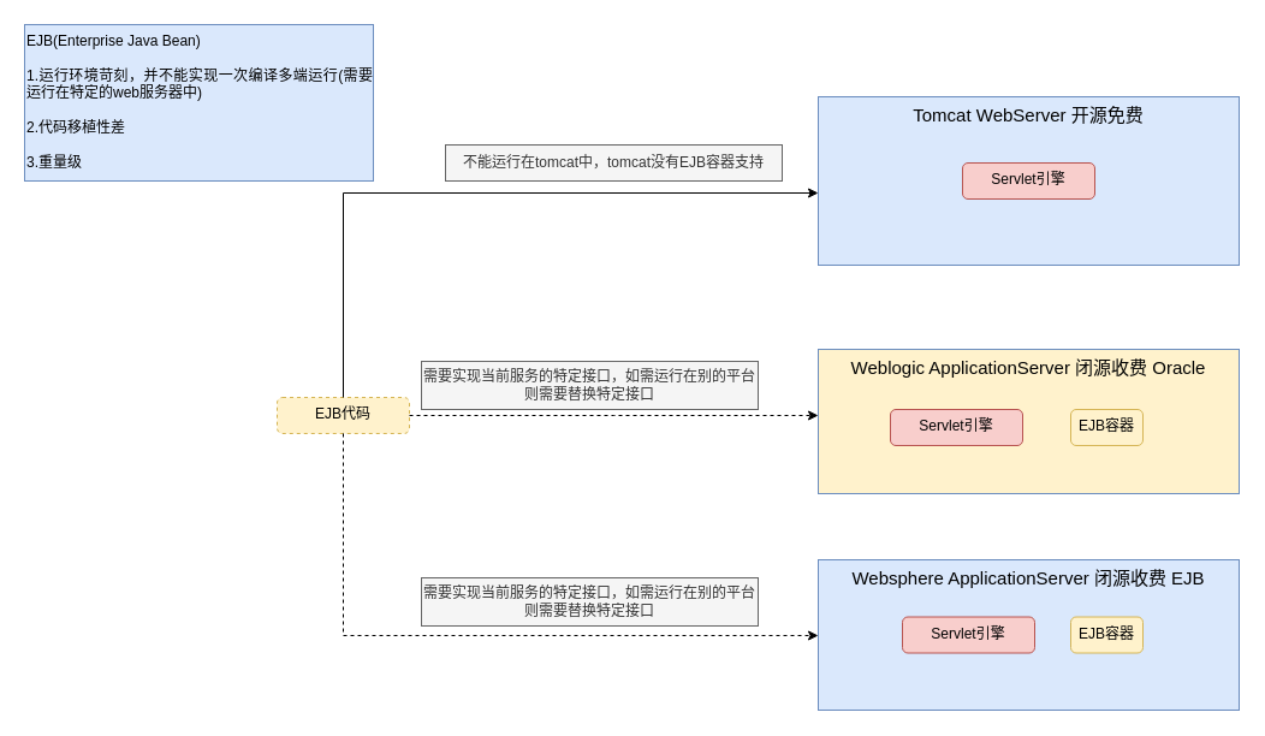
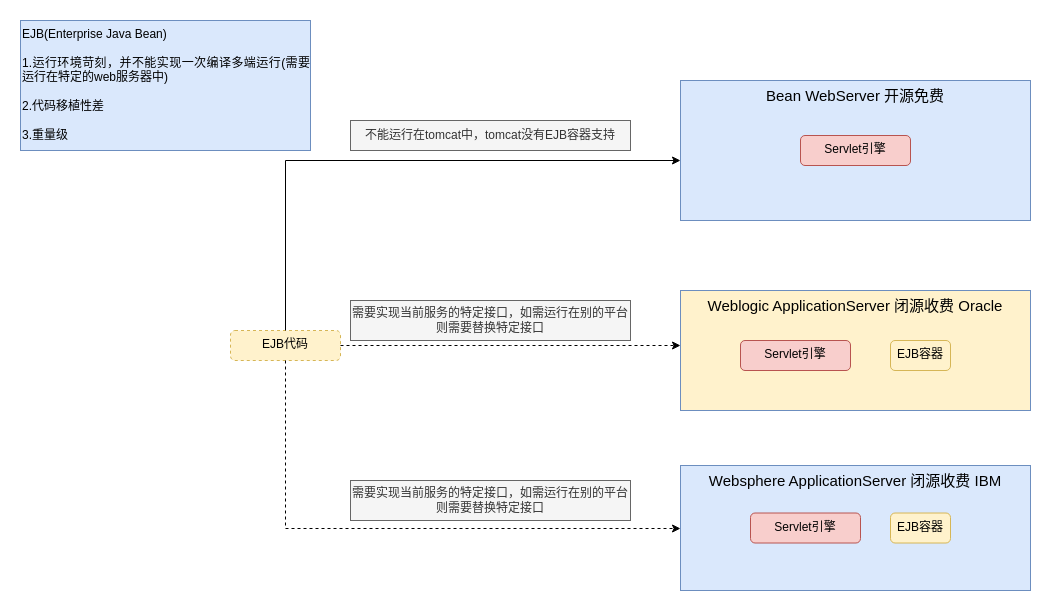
  <mxCell id="0" />
  <mxCell id="1" parent="0" />
  <mxCell id="2" value="&lt;div style=&quot;text-align: justify&quot;&gt;EJB(Enterprise Java Bean)&lt;/div&gt;&lt;div style=&quot;text-align: justify&quot;&gt;&lt;br&gt;&lt;/div&gt;&lt;div style=&quot;text-align: justify&quot;&gt;1.运行环境苛刻，并不能实现一次编译多端运行(需要运行在特定的web服务器中)&lt;/div&gt;&lt;div style=&quot;text-align: justify ; line-height: 1.2&quot;&gt;&lt;br&gt;&lt;/div&gt;&lt;div style=&quot;text-align: justify ; line-height: 1.2&quot;&gt;2.代码移植性差&lt;/div&gt;&lt;div style=&quot;text-align: justify ; line-height: 1.2&quot;&gt;&lt;br&gt;&lt;/div&gt;&lt;div style=&quot;text-align: justify ; line-height: 1.2&quot;&gt;3.重量级&lt;/div&gt;&lt;div&gt;&lt;/div&gt;" style="rounded=0;whiteSpace=wrap;html=1;fillColor=#dae8fc;strokeColor=#6c8ebf;verticalAlign=top;align=left;" vertex="1" parent="1"><mxGeometry x="20" y="20" width="290" height="130" as="geometry" /></mxCell>
- <mxCell id="3" value="Tomcat WebServer 开源免费&lt;br style=&quot;font-size: 15px&quot;&gt;&lt;br style=&quot;font-size: 15px&quot;&gt;&lt;br style=&quot;font-size: 15px&quot;&gt;&lt;div style=&quot;font-size: 15px&quot;&gt;&lt;/div&gt;" style="rounded=0;whiteSpace=wrap;html=1;fillColor=#dae8fc;strokeColor=#6c8ebf;verticalAlign=top;align=center;fontSize=15;" vertex="1" parent="1"><mxGeometry x="680" y="80" width="350" height="140" as="geometry" /></mxCell>
+ <mxCell id="3" value="Bean WebServer 开源免费&lt;br style=&quot;font-size: 15px&quot;&gt;&lt;br style=&quot;font-size: 15px&quot;&gt;&lt;br style=&quot;font-size: 15px&quot;&gt;&lt;div style=&quot;font-size: 15px&quot;&gt;&lt;/div&gt;" style="rounded=0;whiteSpace=wrap;html=1;fillColor=#dae8fc;strokeColor=#6c8ebf;verticalAlign=top;align=center;fontSize=15;" vertex="1" parent="1"><mxGeometry x="680" y="80" width="350" height="140" as="geometry" /></mxCell>
  <mxCell id="4" value="Servlet引擎" style="rounded=1;whiteSpace=wrap;html=1;fillColor=#f8cecc;strokeColor=#b85450;align=center;verticalAlign=top;" vertex="1" parent="1"><mxGeometry x="800" y="135" width="110" height="30" as="geometry" /></mxCell>
  <mxCell id="5" value="Weblogic ApplicationServer 闭源收费 Oracle&lt;div&gt;&lt;/div&gt;" style="rounded=0;whiteSpace=wrap;html=1;fillColor=#fff2cc;strokeColor=#6c8ebf;verticalAlign=top;align=center;fontSize=15;" vertex="1" parent="1"><mxGeometry x="680" y="290" width="350" height="120" as="geometry" /></mxCell>
  <mxCell id="6" value="EJB容器" style="rounded=1;whiteSpace=wrap;html=1;fillColor=#fff2cc;strokeColor=#d6b656;align=center;verticalAlign=top;" vertex="1" parent="1"><mxGeometry x="890" y="340" width="60" height="30" as="geometry" /></mxCell>
  <mxCell id="7" value="Servlet引擎" style="rounded=1;whiteSpace=wrap;html=1;fillColor=#f8cecc;strokeColor=#b85450;align=center;verticalAlign=top;" vertex="1" parent="1"><mxGeometry x="740" y="340" width="110" height="30" as="geometry" /></mxCell>
- <mxCell id="8" value="Websphere ApplicationServer 闭源收费 EJB&lt;div&gt;&lt;/div&gt;" style="rounded=0;whiteSpace=wrap;html=1;fillColor=#dae8fc;strokeColor=#6c8ebf;verticalAlign=top;align=center;fontSize=15;" vertex="1" parent="1"><mxGeometry x="680" y="465" width="350" height="125" as="geometry" /></mxCell>
+ <mxCell id="8" value="Websphere ApplicationServer 闭源收费 IBM&lt;div&gt;&lt;/div&gt;" style="rounded=0;whiteSpace=wrap;html=1;fillColor=#dae8fc;strokeColor=#6c8ebf;verticalAlign=top;align=center;fontSize=15;" vertex="1" parent="1"><mxGeometry x="680" y="465" width="350" height="125" as="geometry" /></mxCell>
  <mxCell id="9" value="Servlet引擎" style="rounded=1;whiteSpace=wrap;html=1;fillColor=#f8cecc;strokeColor=#b85450;align=center;verticalAlign=top;" vertex="1" parent="1"><mxGeometry x="750" y="512.5" width="110" height="30" as="geometry" /></mxCell>
  <mxCell id="10" value="EJB容器" style="rounded=1;whiteSpace=wrap;html=1;fillColor=#fff2cc;strokeColor=#d6b656;align=center;verticalAlign=top;" vertex="1" parent="1"><mxGeometry x="890" y="512.5" width="60" height="30" as="geometry" /></mxCell>
  <mxCell id="11" value="EJB代码" style="rounded=1;whiteSpace=wrap;html=1;fillColor=#fff2cc;strokeColor=#d6b656;align=center;verticalAlign=top;dashed=1;" vertex="1" parent="1"><mxGeometry x="230" y="330" width="110" height="30" as="geometry" /></mxCell>
  <mxCell id="12" value="" style="edgeStyle=elbowEdgeStyle;elbow=vertical;endArrow=classic;html=1;rounded=0;fontSize=12;exitX=1;exitY=0.5;exitDx=0;exitDy=0;dashed=1;" edge="1" parent="1" source="11" target="5"><mxGeometry width="50" height="50" relative="1" as="geometry"><mxPoint x="520" y="400" as="sourcePoint" /><mxPoint x="570" y="350" as="targetPoint" /></mxGeometry></mxCell>
  <mxCell id="13" value="" style="edgeStyle=elbowEdgeStyle;elbow=vertical;endArrow=classic;html=1;rounded=0;fontSize=12;exitX=0.5;exitY=1;exitDx=0;exitDy=0;entryX=0;entryY=0.5;entryDx=0;entryDy=0;dashed=1;" edge="1" parent="1" source="11" target="8"><mxGeometry width="50" height="50" relative="1" as="geometry"><mxPoint x="520" y="400" as="sourcePoint" /><mxPoint x="570" y="350" as="targetPoint" /><Array as="points"><mxPoint x="580" y="528" /><mxPoint x="460" y="550" /></Array></mxGeometry></mxCell>
  <mxCell id="14" value="" style="edgeStyle=elbowEdgeStyle;elbow=vertical;endArrow=classic;html=1;rounded=0;fontSize=12;exitX=0.5;exitY=0;exitDx=0;exitDy=0;entryX=0;entryY=0.571;entryDx=0;entryDy=0;entryPerimeter=0;" edge="1" parent="1" source="11" target="3"><mxGeometry width="50" height="50" relative="1" as="geometry"><mxPoint x="520" y="400" as="sourcePoint" /><mxPoint x="620" y="150" as="targetPoint" /><Array as="points"><mxPoint x="460" y="160" /></Array></mxGeometry></mxCell>
- <mxCell id="15" value="不能运行在tomcat中，tomcat没有EJB容器支持" style="text;html=1;align=center;verticalAlign=middle;whiteSpace=wrap;rounded=0;fontSize=12;fillColor=#f5f5f5;strokeColor=#666666;fontColor=#333333;" vertex="1" parent="1"><mxGeometry x="370" y="120" width="280" height="30" as="geometry" /></mxCell>
+ <mxCell id="15" value="不能运行在tomcat中，tomcat没有EJB容器支持" style="text;html=1;align=center;verticalAlign=middle;whiteSpace=wrap;rounded=0;fontSize=12;fillColor=#f5f5f5;strokeColor=#666666;fontColor=#333333;" vertex="1" parent="1"><mxGeometry x="350" y="120" width="280" height="30" as="geometry" /></mxCell>
  <mxCell id="16" value="需要实现当前服务的特定接口，如需运行在别的平台则需要替换特定接口" style="text;html=1;align=center;verticalAlign=middle;whiteSpace=wrap;rounded=0;fontSize=12;fillColor=#f5f5f5;strokeColor=#666666;fontColor=#333333;" vertex="1" parent="1"><mxGeometry x="350" y="300" width="280" height="40" as="geometry" /></mxCell>
  <mxCell id="17" value="需要实现当前服务的特定接口，如需运行在别的平台则需要替换特定接口" style="text;html=1;align=center;verticalAlign=middle;whiteSpace=wrap;rounded=0;fontSize=12;fillColor=#f5f5f5;strokeColor=#666666;fontColor=#333333;" vertex="1" parent="1"><mxGeometry x="350" y="480" width="280" height="40" as="geometry" /></mxCell>
